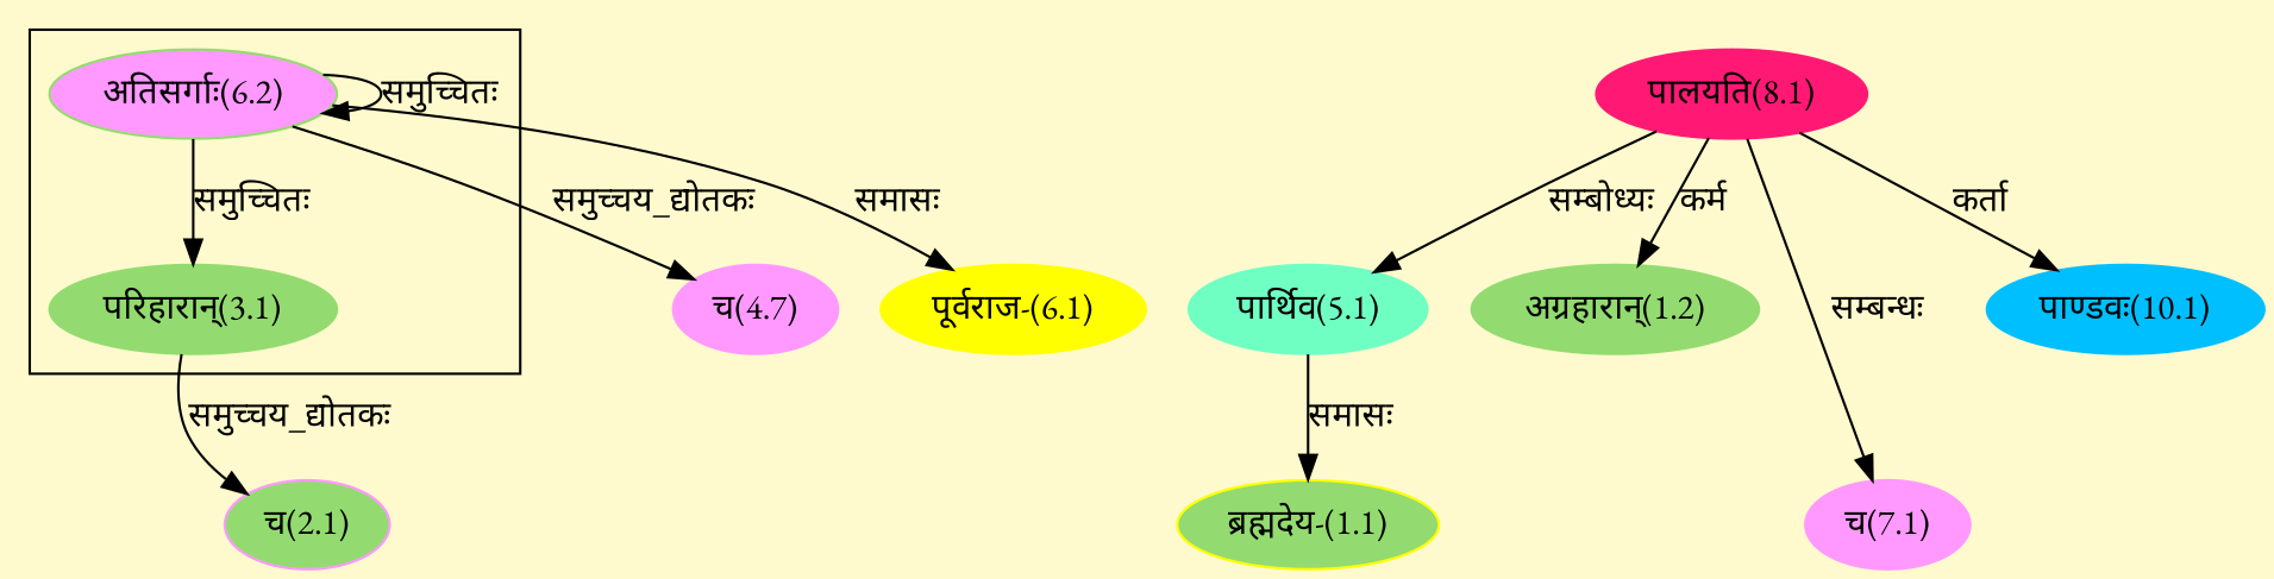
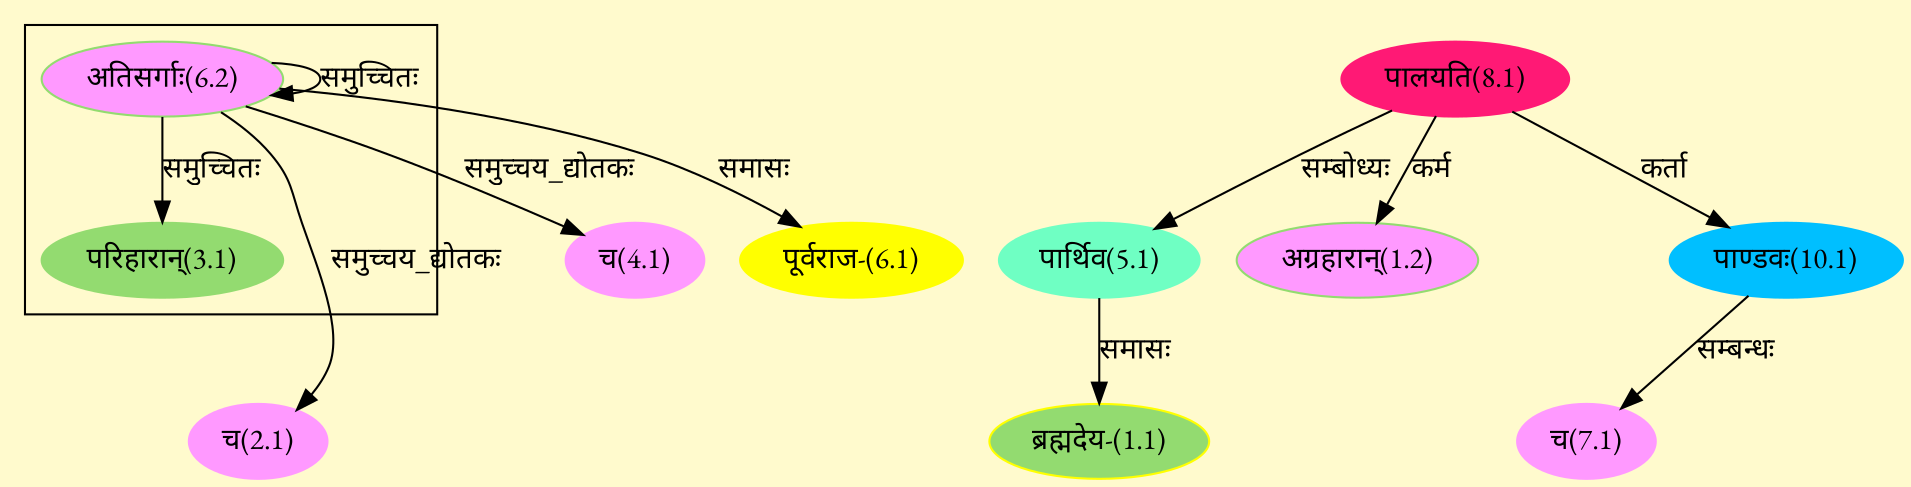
  digraph {
    bgcolor=lemonchiffon1
    compound=true
    fontname="EB Garamond"
    rankdir=BT
    node [color="#93DB70" fontname="EB Garamond" style=filled]
    edge [dir=back fontname="EB Garamond"]
    n1 [label="परिहारान्(3.1)"]
    n2 [fillcolor="#FF99FF" label="अतिसर्गाः(6.2)"]
    n3 [color="#FFFF00" fillcolor="#93DB70" label="ब्रह्मदेय-(1.1)"]
    n4 [color="#6FFFC3" label="पार्थिव(5.1)"]
-   n5 [label="अग्रहारान्(1.2)"]
+   n5 [label="अग्रहारान्(1.2)" fillcolor="#FF99FF"]
    n6 [color="#FF1975" label="पालयति(8.1)"]
-   n7 [color="#FF99FF" label="च(2.1)" fillcolor="#93DB70"]
-   n8 [color="#FF99FF" label="च(4.7)"]
+   n7 [color="#FF99FF" label="च(2.1)"]
+   n8 [color="#FF99FF" label="च(4.1)"]
    n9 [color="#FFFF00" label="पूर्वराज-(6.1)"]
    n10 [color="#FF99FF" label="च(7.1)"]
    n11 [color="#00BFFF" label="पाण्डवः(10.1)"]
    subgraph cluster_1 {
      n1
      n2
    }
    n1 -> n2 [label="समुच्चितः"]
    n2 -> n2 [label="समुच्चितः"]
    n3 -> n4 [label="समासः"]
    n4 -> n6 [label="सम्बोध्यः"]
    n5 -> n6 [label="कर्म"]
-   n7 -> n1 [label="समुच्चय_द्योतकः"]
+   n7 -> n2 [label="समुच्चय_द्योतकः"]
    n8 -> n2 [label="समुच्चय_द्योतकः"]
    n9 -> n2 [label="समासः"]
-   n10 -> n6 [label="सम्बन्धः"]
+   n10 -> n11 [label="सम्बन्धः"]
    n11 -> n6 [label="कर्ता"]
  }
